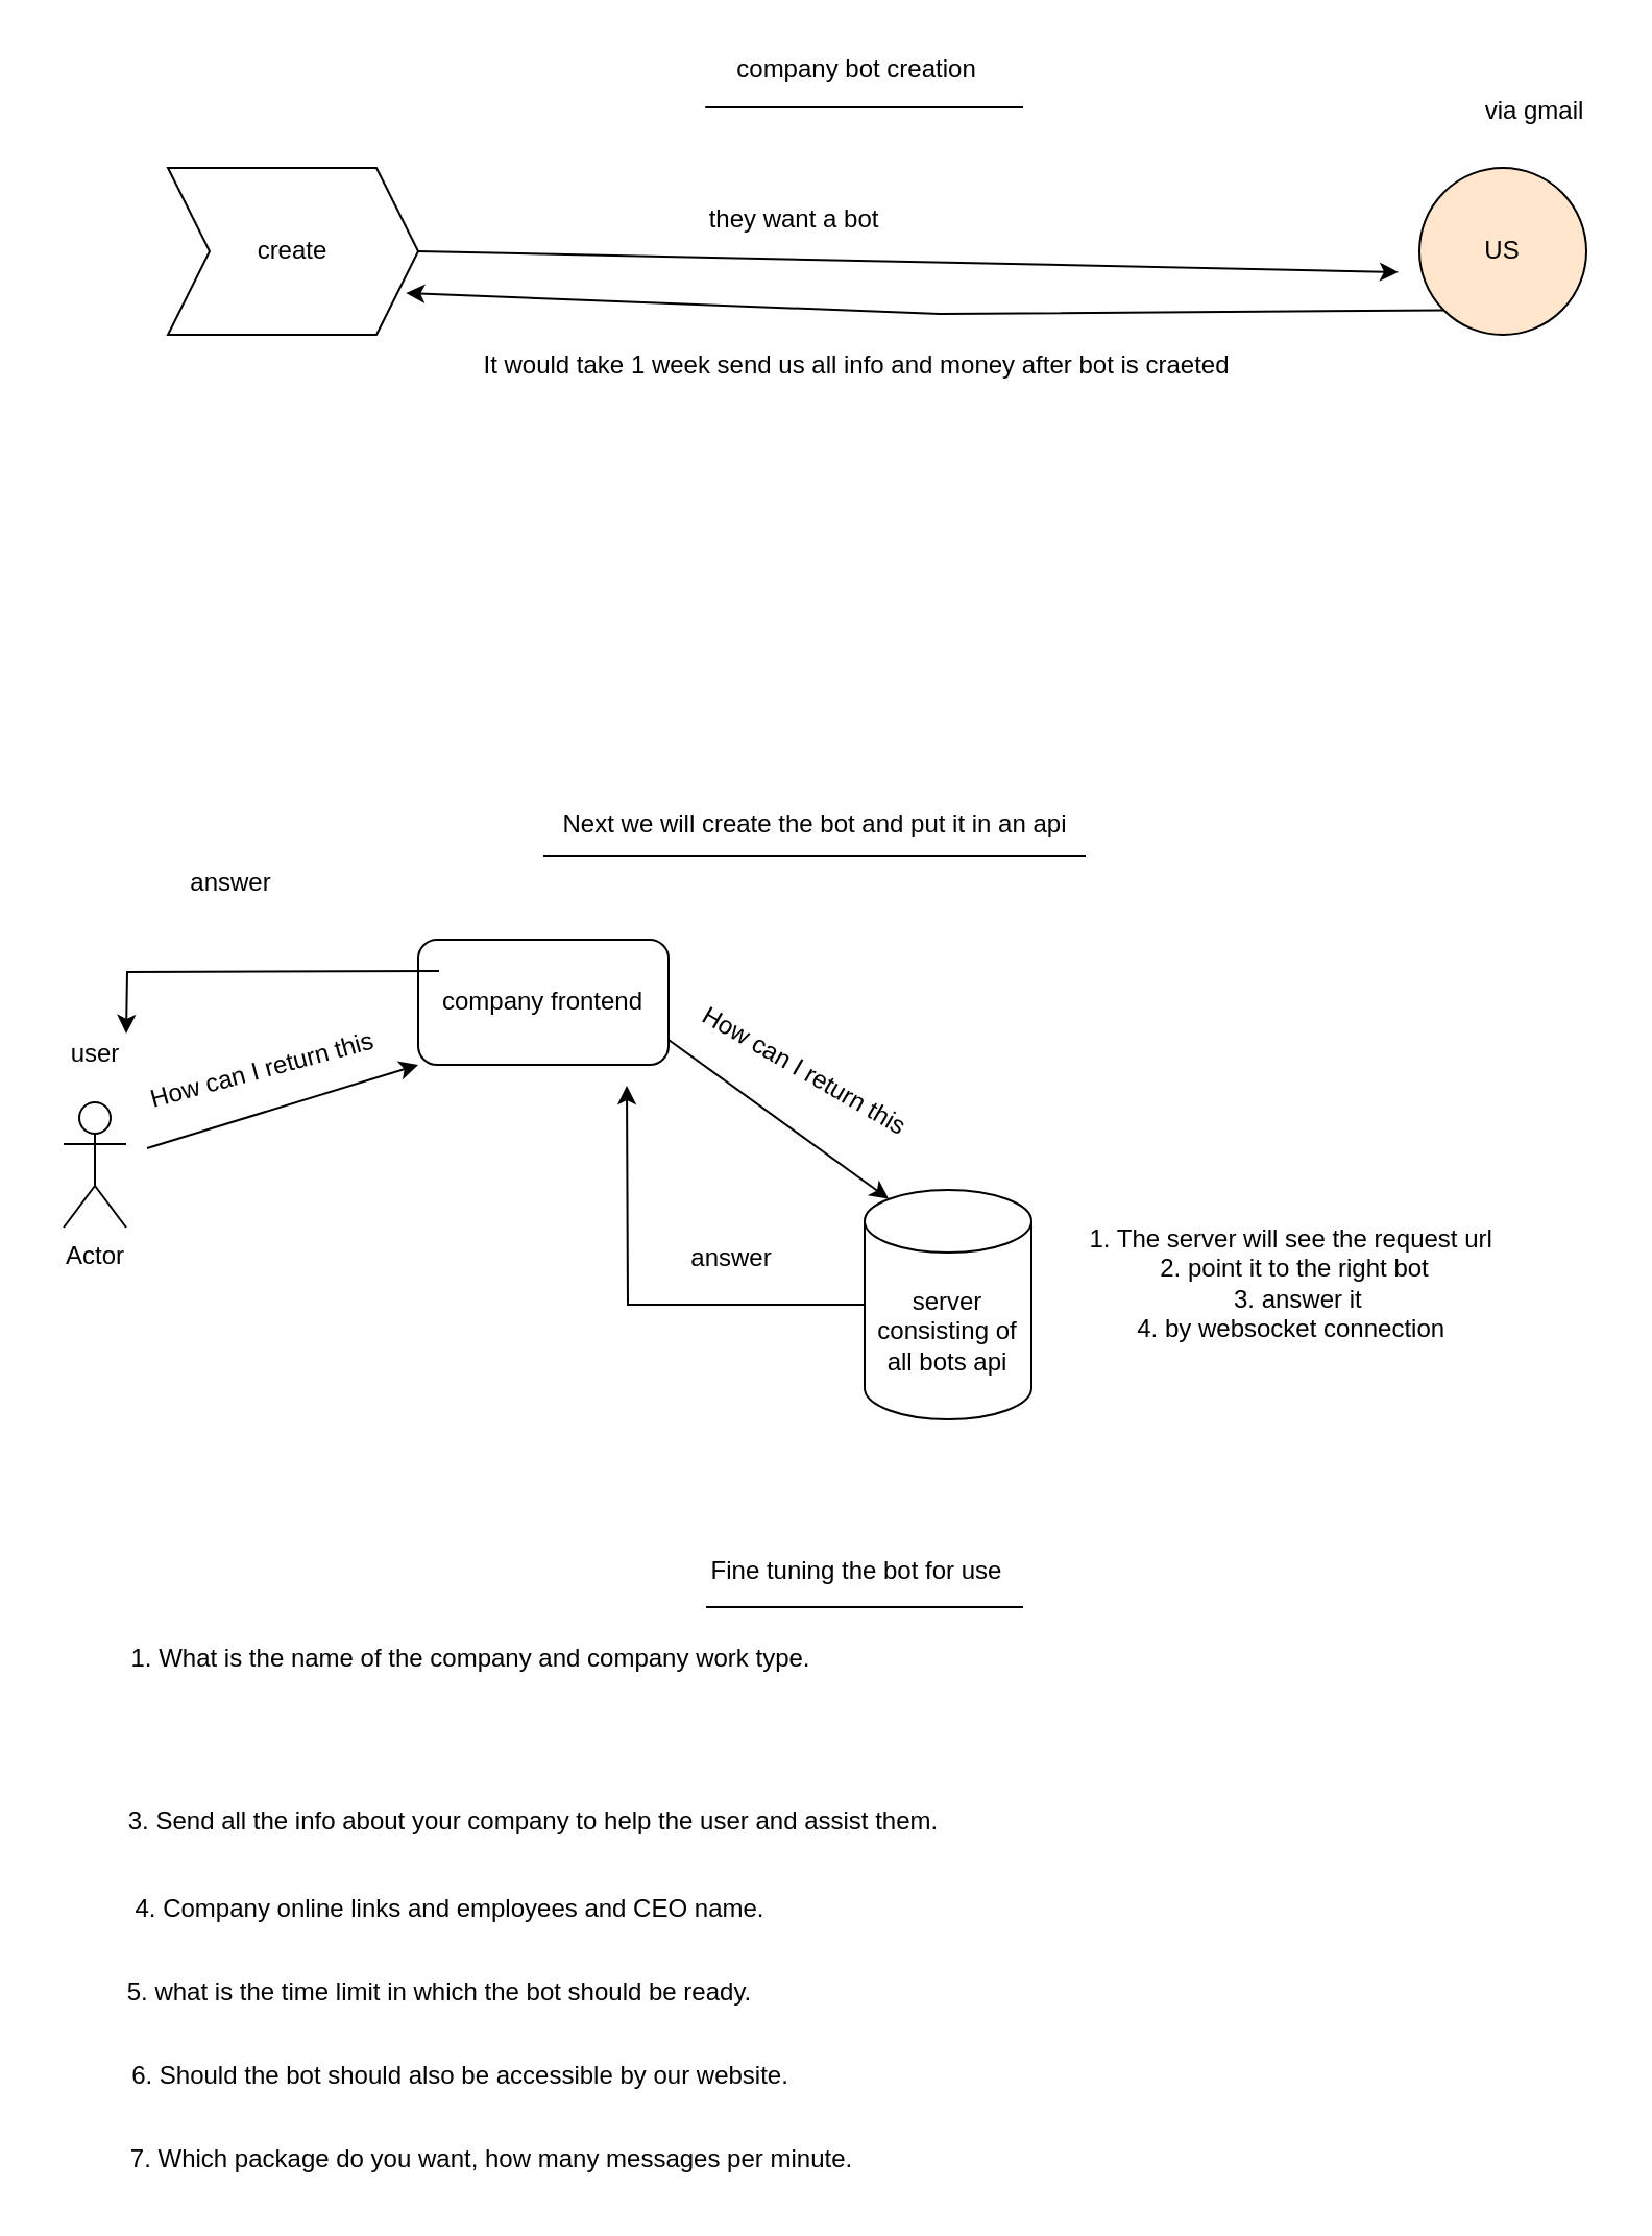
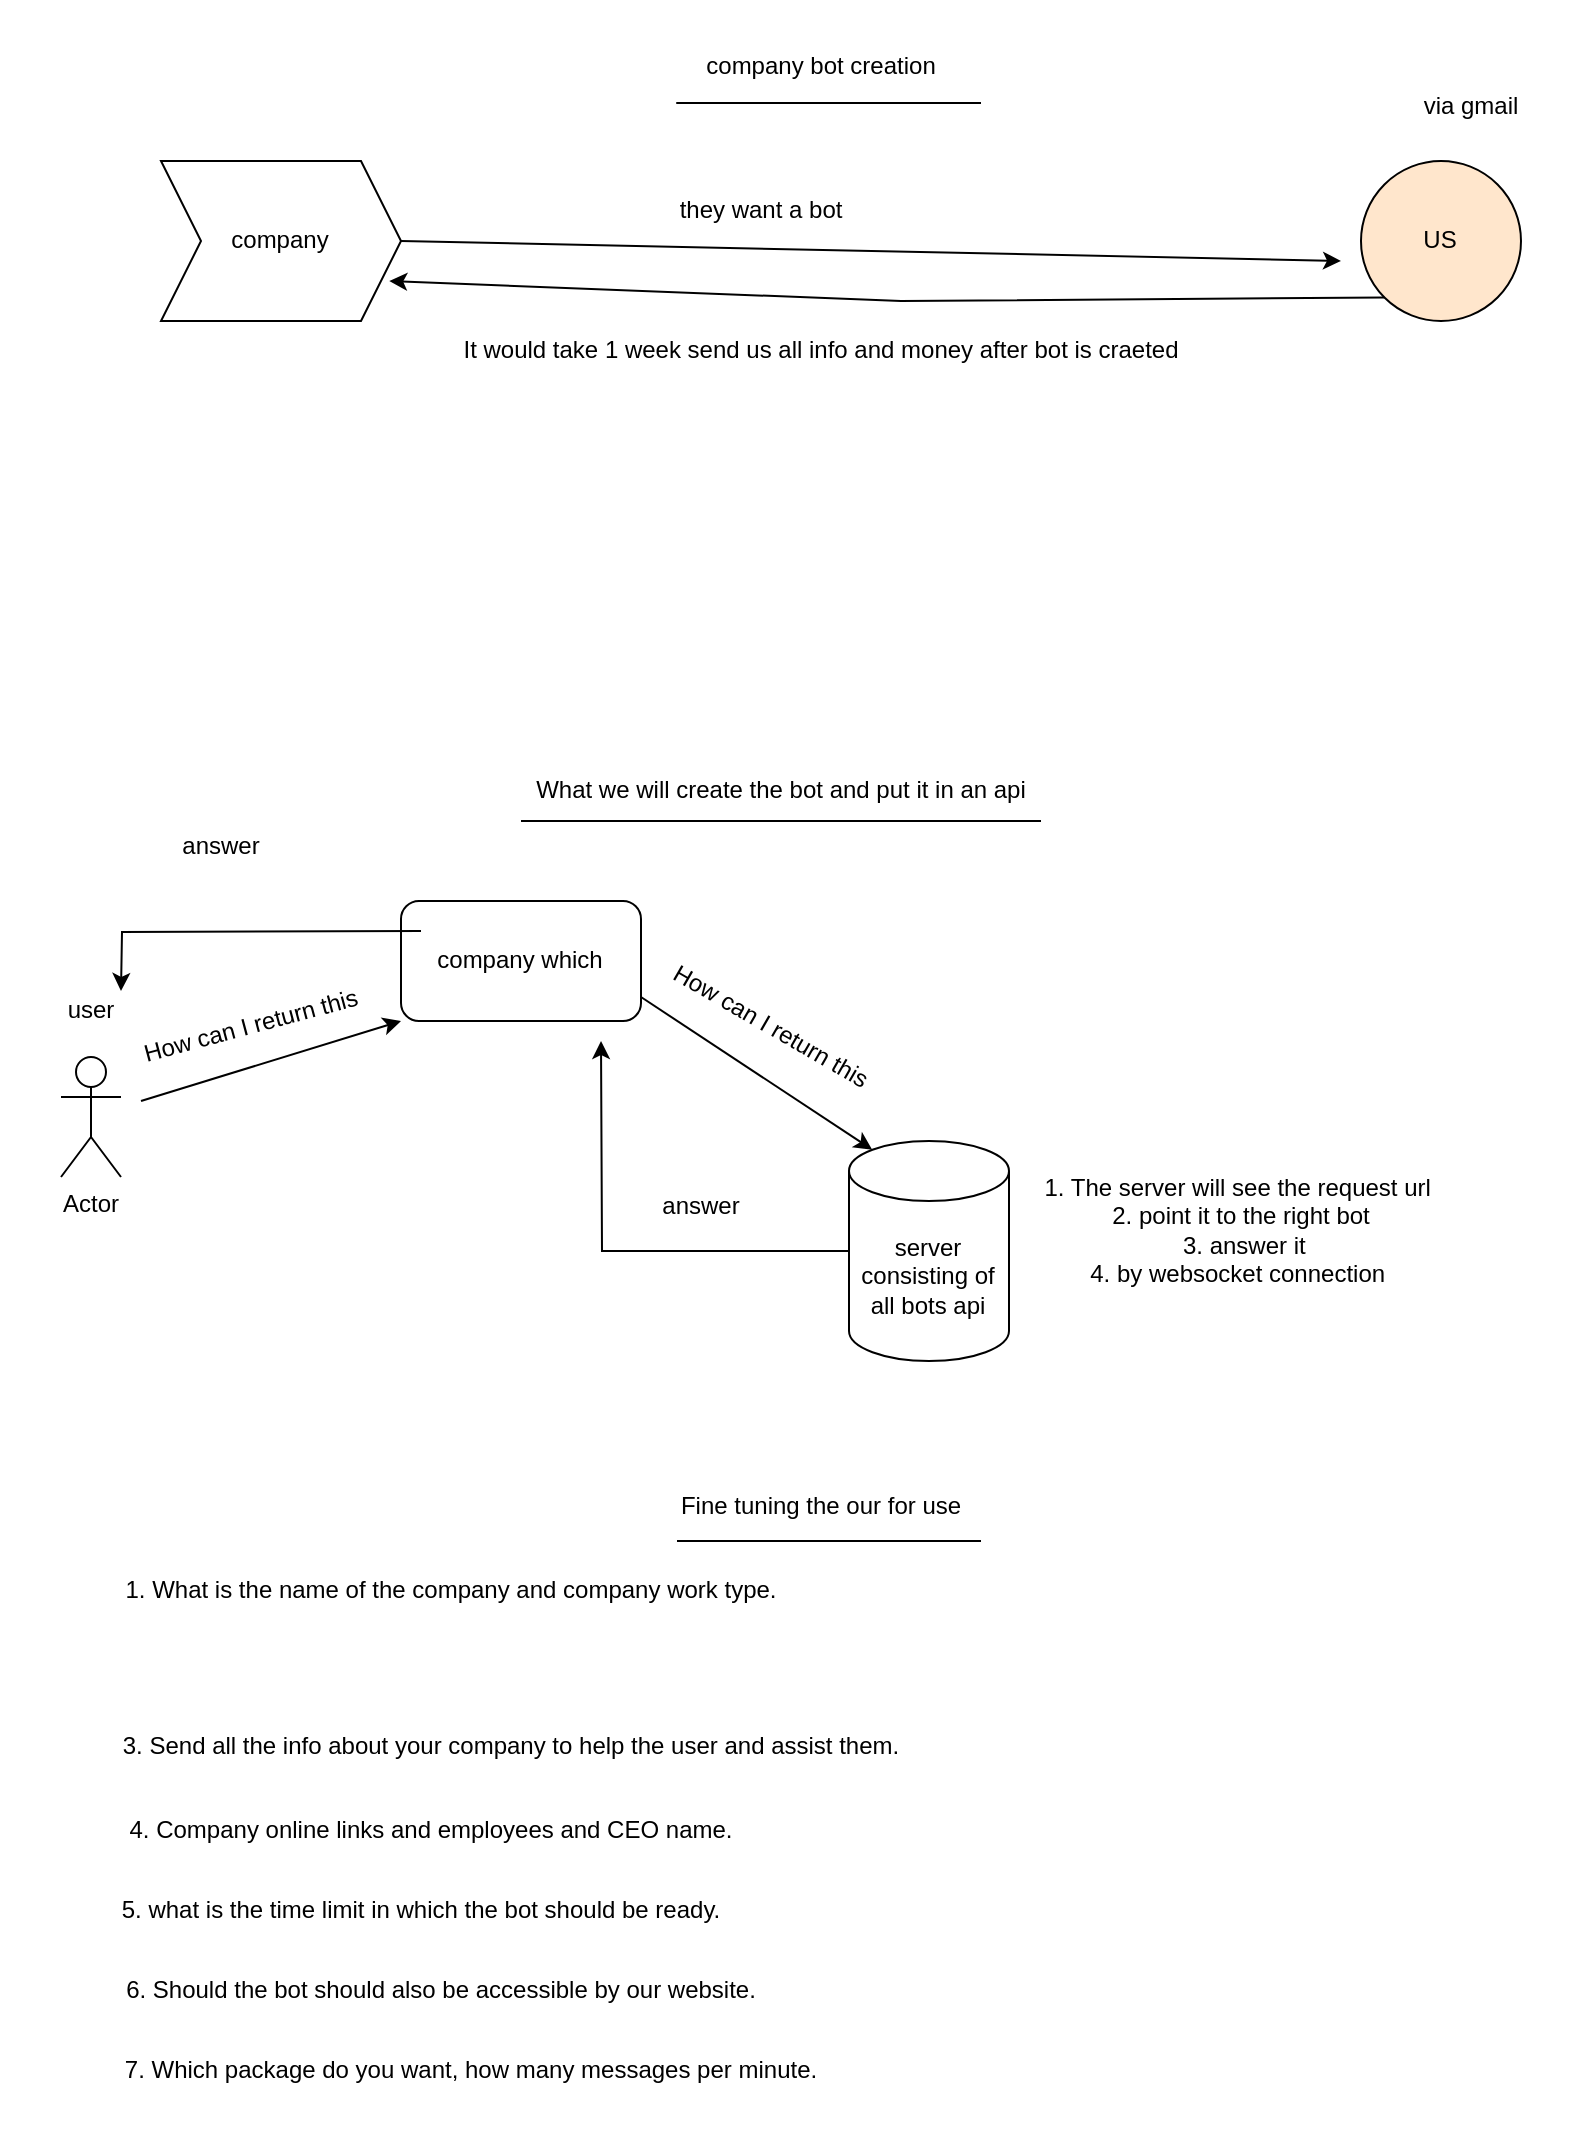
  <mxCell id="0" />
  <mxCell id="1" parent="0" />
  <mxCell id="2" value="company bot creation&lt;div&gt;&lt;br&gt;&lt;/div&gt;" style="text;html=1;align=center;verticalAlign=middle;resizable=0;points=[];autosize=1;strokeColor=none;fillColor=none;strokeWidth=4;" vertex="1" parent="1"><mxGeometry x="340" y="20" width="140" height="40" as="geometry" /></mxCell>
- <mxCell id="3" value="create" style="shape=step;perimeter=stepPerimeter;whiteSpace=wrap;html=1;fixedSize=1;" vertex="1" parent="1"><mxGeometry x="80" y="80" width="120" height="80" as="geometry" /></mxCell>
+ <mxCell id="3" value="company" style="shape=step;perimeter=stepPerimeter;whiteSpace=wrap;html=1;fixedSize=1;" vertex="1" parent="1"><mxGeometry x="80" y="80" width="120" height="80" as="geometry" /></mxCell>
  <mxCell id="4" value="US" style="ellipse;whiteSpace=wrap;html=1;aspect=fixed;fillColor=#ffe6cc;" vertex="1" parent="1"><mxGeometry x="680" y="80" width="80" height="80" as="geometry" /></mxCell>
  <mxCell id="5" value="" style="endArrow=classic;html=1;rounded=0;exitX=1;exitY=0.5;exitDx=0;exitDy=0;" edge="1" parent="1" source="3"><mxGeometry width="50" height="50" relative="1" as="geometry"><mxPoint x="450" y="150" as="sourcePoint" /><mxPoint x="670" y="130" as="targetPoint" /><Array as="points" /></mxGeometry></mxCell>
  <mxCell id="6" value="they want a bot" style="text;html=1;align=center;verticalAlign=middle;resizable=0;points=[];autosize=1;strokeColor=none;fillColor=none;" vertex="1" parent="1"><mxGeometry x="330" y="90" width="100" height="30" as="geometry" /></mxCell>
  <mxCell id="7" value="via gmail" style="text;html=1;align=center;verticalAlign=middle;resizable=0;points=[];autosize=1;strokeColor=none;fillColor=none;" vertex="1" parent="1"><mxGeometry x="700" y="38" width="70" height="30" as="geometry" /></mxCell>
  <mxCell id="8" value="" style="endArrow=classic;html=1;rounded=0;exitX=0;exitY=1;exitDx=0;exitDy=0;" edge="1" parent="1" source="4"><mxGeometry width="50" height="50" relative="1" as="geometry"><mxPoint x="370" y="178" as="sourcePoint" /><mxPoint x="194.118" y="140.005" as="targetPoint" /><Array as="points"><mxPoint x="450" y="150" /></Array></mxGeometry></mxCell>
  <mxCell id="9" value="It would take 1 week send us all info and money after bot is craeted" style="text;html=1;align=center;verticalAlign=middle;resizable=0;points=[];autosize=1;strokeColor=none;fillColor=none;" vertex="1" parent="1"><mxGeometry x="220" y="160" width="380" height="30" as="geometry" /></mxCell>
  <mxCell id="10" value="" style="endArrow=none;html=1;rounded=0;exitX=-0.017;exitY=0.775;exitDx=0;exitDy=0;exitPerimeter=0;" edge="1" parent="1" source="2"><mxGeometry width="50" height="50" relative="1" as="geometry"><mxPoint x="370" y="52.58" as="sourcePoint" /><mxPoint x="490" y="51" as="targetPoint" /></mxGeometry></mxCell>
  <mxCell id="11" value="" style="endArrow=none;html=1;rounded=0;exitX=-0.017;exitY=0.775;exitDx=0;exitDy=0;exitPerimeter=0;" edge="1" parent="1"><mxGeometry width="50" height="50" relative="1" as="geometry"><mxPoint x="260" y="410" as="sourcePoint" /><mxPoint x="520" y="410" as="targetPoint" /></mxGeometry></mxCell>
- <mxCell id="12" value="Next we will create the bot and put it in an api" style="text;html=1;align=center;verticalAlign=middle;resizable=0;points=[];autosize=1;strokeColor=none;fillColor=none;" vertex="1" parent="1"><mxGeometry x="260" y="380" width="260" height="30" as="geometry" /></mxCell>
+ <mxCell id="12" value="What we will create the bot and put it in an api" style="text;html=1;align=center;verticalAlign=middle;resizable=0;points=[];autosize=1;strokeColor=none;fillColor=none;" vertex="1" parent="1"><mxGeometry x="260" y="380" width="260" height="30" as="geometry" /></mxCell>
  <mxCell id="13" style="edgeStyle=orthogonalEdgeStyle;rounded=0;orthogonalLoop=1;jettySize=auto;html=1;" edge="1" parent="1" source="14"><mxGeometry relative="1" as="geometry"><mxPoint x="300" y="520" as="targetPoint" /></mxGeometry></mxCell>
- <mxCell id="14" value="server consisting of all bots api" style="shape=cylinder3;whiteSpace=wrap;html=1;boundedLbl=1;backgroundOutline=1;size=15;" vertex="1" parent="1"><mxGeometry x="414" y="570" width="80" height="110" as="geometry" /></mxCell>
+ <mxCell id="14" value="server consisting of all bots api" style="shape=cylinder3;whiteSpace=wrap;html=1;boundedLbl=1;backgroundOutline=1;size=15;" vertex="1" parent="1"><mxGeometry x="424" y="570" width="80" height="110" as="geometry" /></mxCell>
  <mxCell id="15" value="Actor" style="shape=umlActor;verticalLabelPosition=bottom;verticalAlign=top;html=1;outlineConnect=0;" vertex="1" parent="1"><mxGeometry x="30" y="528" width="30" height="60" as="geometry" /></mxCell>
  <mxCell id="16" value="user" style="text;html=1;align=center;verticalAlign=middle;resizable=0;points=[];autosize=1;strokeColor=none;fillColor=none;" vertex="1" parent="1"><mxGeometry x="20" y="490" width="50" height="30" as="geometry" /></mxCell>
  <mxCell id="17" value="" style="endArrow=classic;html=1;rounded=0;" edge="1" parent="1"><mxGeometry width="50" height="50" relative="1" as="geometry"><mxPoint x="70" y="550" as="sourcePoint" /><mxPoint x="200" y="510" as="targetPoint" /></mxGeometry></mxCell>
- <mxCell id="18" value="company frontend" style="rounded=1;whiteSpace=wrap;html=1;" vertex="1" parent="1"><mxGeometry x="200" y="450" width="120" height="60" as="geometry" /></mxCell>
+ <mxCell id="18" value="company which" style="rounded=1;whiteSpace=wrap;html=1;" vertex="1" parent="1"><mxGeometry x="200" y="450" width="120" height="60" as="geometry" /></mxCell>
  <mxCell id="19" value="How can I return this" style="text;html=1;align=center;verticalAlign=middle;resizable=0;points=[];autosize=1;strokeColor=none;fillColor=none;rotation=-15;" vertex="1" parent="1"><mxGeometry x="60" y="498" width="130" height="30" as="geometry" /></mxCell>
  <mxCell id="20" value="" style="endArrow=classic;html=1;rounded=0;entryX=0.145;entryY=0;entryDx=0;entryDy=4.35;entryPerimeter=0;" edge="1" parent="1" target="14"><mxGeometry width="50" height="50" relative="1" as="geometry"><mxPoint x="320" y="498" as="sourcePoint" /><mxPoint x="370" y="448" as="targetPoint" /></mxGeometry></mxCell>
  <mxCell id="21" value="1. The server will see the request url&amp;nbsp;&lt;div&gt;&lt;span style=&quot;background-color: initial;&quot;&gt;2. point it to the right bot&lt;/span&gt;&lt;div&gt;&lt;div&gt;&amp;nbsp;3. answer it&lt;br&gt;4. by websocket connection&amp;nbsp;&lt;/div&gt;&lt;/div&gt;&lt;/div&gt;" style="text;html=1;align=center;verticalAlign=middle;resizable=0;points=[];autosize=1;strokeColor=none;fillColor=none;imageWidth=50;" vertex="1" parent="1"><mxGeometry x="510" y="580" width="220" height="70" as="geometry" /></mxCell>
  <mxCell id="22" value="How can I return this" style="text;html=1;align=center;verticalAlign=middle;resizable=0;points=[];autosize=1;strokeColor=none;fillColor=none;rotation=30;" vertex="1" parent="1"><mxGeometry x="319.997" y="498.002" width="130" height="30" as="geometry" /></mxCell>
  <mxCell id="23" value="answer" style="text;html=1;align=center;verticalAlign=middle;resizable=0;points=[];autosize=1;strokeColor=none;fillColor=none;" vertex="1" parent="1"><mxGeometry x="320" y="588" width="60" height="30" as="geometry" /></mxCell>
  <mxCell id="24" style="edgeStyle=orthogonalEdgeStyle;rounded=0;orthogonalLoop=1;jettySize=auto;html=1;entryX=0.6;entryY=0.667;entryDx=0;entryDy=0;entryPerimeter=0;" edge="1" parent="1"><mxGeometry relative="1" as="geometry"><mxPoint x="210" y="464.99" as="sourcePoint" /><mxPoint x="60" y="495" as="targetPoint" /></mxGeometry></mxCell>
  <mxCell id="25" value="answer" style="text;html=1;align=center;verticalAlign=middle;resizable=0;points=[];autosize=1;strokeColor=none;fillColor=none;" vertex="1" parent="1"><mxGeometry x="80" y="408" width="60" height="30" as="geometry" /></mxCell>
- <mxCell id="26" value="Fine tuning the bot for use" style="text;html=1;align=center;verticalAlign=middle;resizable=0;points=[];autosize=1;strokeColor=none;fillColor=none;" vertex="1" parent="1"><mxGeometry x="330" y="738" width="160" height="30" as="geometry" /></mxCell>
+ <mxCell id="26" value="Fine tuning the our for use" style="text;html=1;align=center;verticalAlign=middle;resizable=0;points=[];autosize=1;strokeColor=none;fillColor=none;" vertex="1" parent="1"><mxGeometry x="330" y="738" width="160" height="30" as="geometry" /></mxCell>
  <mxCell id="27" value="" style="endArrow=none;html=1;rounded=0;exitX=-0.017;exitY=0.775;exitDx=0;exitDy=0;exitPerimeter=0;" edge="1" parent="1"><mxGeometry width="50" height="50" relative="1" as="geometry"><mxPoint x="338" y="770" as="sourcePoint" /><mxPoint x="490" y="770" as="targetPoint" /></mxGeometry></mxCell>
  <mxCell id="28" value="1. What is the name of the company and company work type." style="text;html=1;align=center;verticalAlign=middle;resizable=0;points=[];autosize=1;strokeColor=none;fillColor=none;" vertex="1" parent="1"><mxGeometry x="50" y="780" width="350" height="30" as="geometry" /></mxCell>
  <mxCell id="29" value="3. Send all the info about your company to help the user and assist them." style="text;html=1;align=center;verticalAlign=middle;resizable=0;points=[];autosize=1;strokeColor=none;fillColor=none;" vertex="1" parent="1"><mxGeometry x="50" y="858" width="410" height="30" as="geometry" /></mxCell>
  <mxCell id="30" value="4. Company online links and employees and CEO name." style="text;html=1;align=center;verticalAlign=middle;resizable=0;points=[];autosize=1;strokeColor=none;fillColor=none;" vertex="1" parent="1"><mxGeometry x="50" y="900" width="330" height="30" as="geometry" /></mxCell>
  <mxCell id="31" value="5. what is the time limit in which the bot should be ready." style="text;html=1;align=center;verticalAlign=middle;resizable=0;points=[];autosize=1;strokeColor=none;fillColor=none;" vertex="1" parent="1"><mxGeometry x="50" y="940" width="320" height="30" as="geometry" /></mxCell>
  <mxCell id="32" value="6. Should the bot should also be accessible by our website." style="text;html=1;align=center;verticalAlign=middle;resizable=0;points=[];autosize=1;strokeColor=none;fillColor=none;" vertex="1" parent="1"><mxGeometry x="50" y="980" width="340" height="30" as="geometry" /></mxCell>
  <mxCell id="33" value="7. Which package do you want, how many messages per minute." style="text;html=1;align=center;verticalAlign=middle;resizable=0;points=[];autosize=1;strokeColor=none;fillColor=none;" vertex="1" parent="1"><mxGeometry x="50" y="1020" width="370" height="30" as="geometry" /></mxCell>
